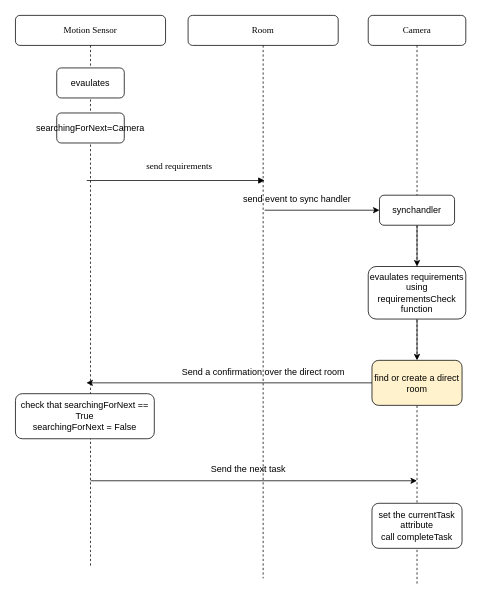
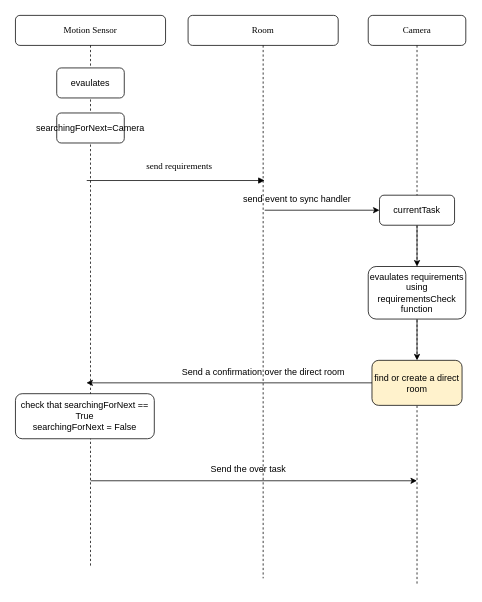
  <mxCell id="0" />
  <mxCell id="1" parent="0" />
  <mxCell id="2" value="Room" style="shape=umlLifeline;perimeter=lifelinePerimeter;whiteSpace=wrap;html=1;container=1;collapsible=0;recursiveResize=0;outlineConnect=0;rounded=1;shadow=0;comic=0;labelBackgroundColor=none;strokeWidth=1;fontFamily=Verdana;fontSize=12;align=center;" parent="1" vertex="1"><mxGeometry x="250" y="20" width="200" height="750" as="geometry" /></mxCell>
  <mxCell id="3" value="" style="endArrow=classic;html=1;rounded=0;" edge="1" parent="2"><mxGeometry width="50" height="50" relative="1" as="geometry"><mxPoint x="-129.999" y="620.0" as="sourcePoint" /><mxPoint x="304.91" y="620.0" as="targetPoint" /></mxGeometry></mxCell>
- <mxCell id="4" value="Send the next task" style="text;html=1;align=center;verticalAlign=middle;resizable=0;points=[];autosize=1;strokeColor=none;fillColor=none;" vertex="1" parent="2"><mxGeometry x="20" y="590" width="120" height="30" as="geometry" /></mxCell>
+ <mxCell id="4" value="Send the over task" style="text;html=1;align=center;verticalAlign=middle;resizable=0;points=[];autosize=1;strokeColor=none;fillColor=none;" vertex="1" parent="2"><mxGeometry x="20" y="590" width="120" height="30" as="geometry" /></mxCell>
  <mxCell id="5" value="Camera" style="shape=umlLifeline;perimeter=lifelinePerimeter;whiteSpace=wrap;html=1;container=1;collapsible=0;recursiveResize=0;outlineConnect=0;rounded=1;shadow=0;comic=0;labelBackgroundColor=none;strokeWidth=1;fontFamily=Verdana;fontSize=12;align=center;" parent="1" vertex="1"><mxGeometry x="490" y="20" width="130" height="760" as="geometry" /></mxCell>
  <mxCell id="6" value="Send a confirmation over the direct room " style="text;html=1;align=center;verticalAlign=middle;resizable=0;points=[];autosize=1;strokeColor=none;fillColor=none;" vertex="1" parent="5"><mxGeometry x="-260" y="459.55" width="240" height="30" as="geometry" /></mxCell>
  <mxCell id="7" value="" style="edgeStyle=orthogonalEdgeStyle;rounded=0;orthogonalLoop=1;jettySize=auto;html=1;" edge="1" parent="5" source="8" target="10"><mxGeometry relative="1" as="geometry" /></mxCell>
- <mxCell id="8" value="synchandler " style="rounded=1;whiteSpace=wrap;html=1;" vertex="1" parent="5"><mxGeometry x="15" y="239.55" width="100" height="40" as="geometry" /></mxCell>
+ <mxCell id="8" value="currentTask " style="rounded=1;whiteSpace=wrap;html=1;" vertex="1" parent="5"><mxGeometry x="15" y="239.55" width="100" height="40" as="geometry" /></mxCell>
  <mxCell id="9" value="" style="edgeStyle=orthogonalEdgeStyle;rounded=0;orthogonalLoop=1;jettySize=auto;html=1;" edge="1" parent="5" source="10" target="11"><mxGeometry relative="1" as="geometry" /></mxCell>
  <mxCell id="10" value="evaulates requirements using requirementsCheck function" style="rounded=1;whiteSpace=wrap;html=1;" vertex="1" parent="5"><mxGeometry y="334.55" width="130" height="70" as="geometry" /></mxCell>
  <mxCell id="11" value="find or create a direct room " style="whiteSpace=wrap;html=1;rounded=1;fillColor=#fff2cc;" vertex="1" parent="5"><mxGeometry x="5" y="459.55" width="120" height="60" as="geometry" /></mxCell>
  <mxCell id="12" value="&lt;div&gt;send requirements&lt;/div&gt;" style="html=1;verticalAlign=bottom;endArrow=block;labelBackgroundColor=none;fontFamily=Verdana;fontSize=12;edgeStyle=elbowEdgeStyle;elbow=vertical;" parent="5" edge="1"><mxGeometry x="0.038" y="10" relative="1" as="geometry"><mxPoint x="-375" y="220.005" as="sourcePoint" /><mxPoint x="-138" y="220.005" as="targetPoint" /><mxPoint as="offset" /></mxGeometry></mxCell>
  <mxCell id="13" value="" style="endArrow=classic;html=1;rounded=0;entryX=0;entryY=0.5;entryDx=0;entryDy=0;" edge="1" parent="5" target="8"><mxGeometry width="50" height="50" relative="1" as="geometry"><mxPoint x="-137.909" y="259.55" as="sourcePoint" /><mxPoint x="10" y="339.55" as="targetPoint" /></mxGeometry></mxCell>
  <mxCell id="14" value="send event to sync handler" style="text;html=1;align=center;verticalAlign=middle;resizable=0;points=[];autosize=1;strokeColor=none;fillColor=none;" vertex="1" parent="5"><mxGeometry x="-180" y="229.55" width="170" height="30" as="geometry" /></mxCell>
  <mxCell id="15" value="" style="endArrow=classic;html=1;rounded=0;" edge="1" parent="5" source="11"><mxGeometry width="50" height="50" relative="1" as="geometry"><mxPoint x="-40" y="419.55" as="sourcePoint" /><mxPoint x="-375.409" y="489.55" as="targetPoint" /></mxGeometry></mxCell>
- <mxCell id="16" value="&lt;div&gt;set the currentTask attribute&lt;/div&gt;&lt;div&gt;call completeTask&lt;br&gt;&lt;/div&gt;" style="rounded=1;whiteSpace=wrap;html=1;" vertex="1" parent="5"><mxGeometry x="5" y="650" width="120" height="60" as="geometry" /></mxCell>
  <mxCell id="17" value="Motion Sensor" style="shape=umlLifeline;perimeter=lifelinePerimeter;whiteSpace=wrap;html=1;container=1;collapsible=0;recursiveResize=0;outlineConnect=0;rounded=1;shadow=0;comic=0;labelBackgroundColor=none;strokeWidth=1;fontFamily=Verdana;fontSize=12;align=center;" parent="1" vertex="1"><mxGeometry x="20" y="20" width="200" height="735" as="geometry" /></mxCell>
  <mxCell id="18" value="evaulates" style="rounded=1;whiteSpace=wrap;html=1;" vertex="1" parent="17"><mxGeometry x="55" y="70" width="90" height="40" as="geometry" /></mxCell>
  <mxCell id="19" value="searchingForNext=Camera" style="rounded=1;whiteSpace=wrap;html=1;" vertex="1" parent="17"><mxGeometry x="55" y="130" width="90" height="40" as="geometry" /></mxCell>
  <mxCell id="20" value="check that searchingForNext == True&lt;br&gt;&lt;div&gt;searchingForNext = False&lt;/div&gt;" style="rounded=1;whiteSpace=wrap;html=1;" vertex="1" parent="17"><mxGeometry y="504" width="185" height="60" as="geometry" /></mxCell>
